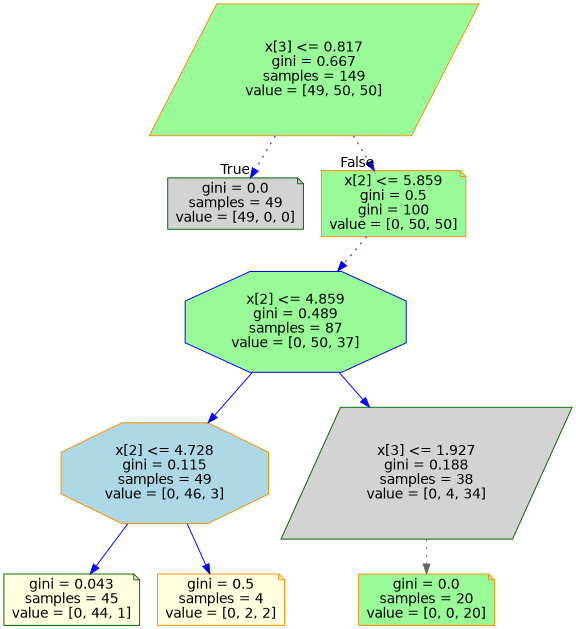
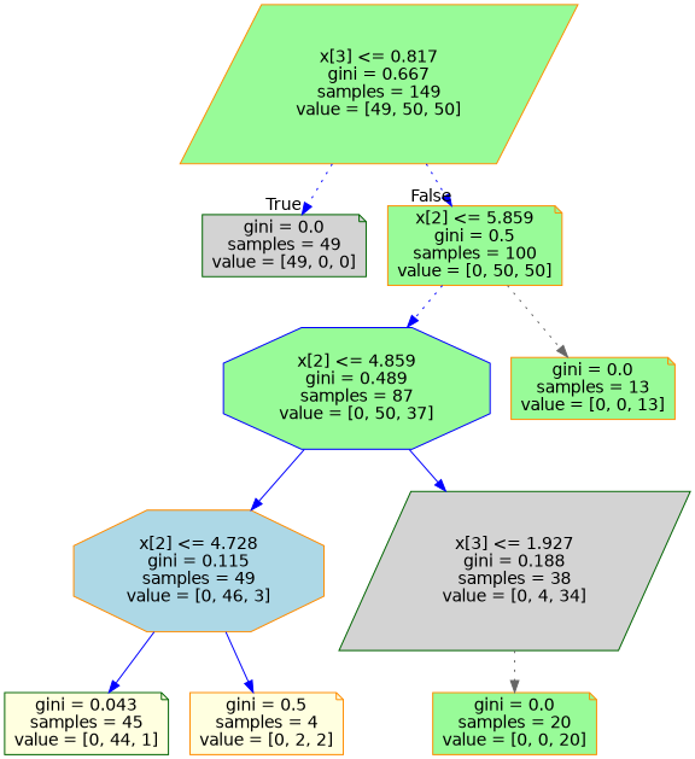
  digraph {
    node [color=darkorange fillcolor=palegreen fontname=helvetica shape=note style=filled]
    edge [color=blue fontname=helvetica style=dotted]
    n1 [label="x[3] <= 0.817\ngini = 0.667\nsamples = 149\nvalue = [49, 50, 50]" shape=parallelogram]
    n2 [color=darkgreen fillcolor=lightgrey label="gini = 0.0\nsamples = 49\nvalue = [49, 0, 0]"]
-   n3 [label="x[2] <= 5.859\ngini = 0.5\ngini = 100\nvalue = [0, 50, 50]"]
+   n3 [label="x[2] <= 5.859\ngini = 0.5\nsamples = 100\nvalue = [0, 50, 50]"]
    n4 [color=blue label="x[2] <= 4.859\ngini = 0.489\nsamples = 87\nvalue = [0, 50, 37]" shape=octagon]
+   n5 [label="gini = 0.0\nsamples = 13\nvalue = [0, 0, 13]"]
    n6 [fillcolor=lightblue label="x[2] <= 4.728\ngini = 0.115\nsamples = 49\nvalue = [0, 46, 3]" shape=octagon]
    n7 [color=darkgreen fillcolor=lightgrey label="x[3] <= 1.927\ngini = 0.188\nsamples = 38\nvalue = [0, 4, 34]" shape=parallelogram]
    n8 [color=darkgreen fillcolor=lightyellow label="gini = 0.043\nsamples = 45\nvalue = [0, 44, 1]"]
    n9 [fillcolor=lightyellow label="gini = 0.5\nsamples = 4\nvalue = [0, 2, 2]"]
    n10 [label="gini = 0.0\nsamples = 20\nvalue = [0, 0, 20]"]
    n1 -> n2 [headlabel=True labelangle=45 labeldistance=2.5]
    n1 -> n3 [headlabel=False labelangle=-45 labeldistance=2.5]
    n3 -> n4
+   n3 -> n5 [color=gray40]
    n4 -> n6 [style=solid]
    n4 -> n7 [style=solid]
    n6 -> n8 [style=solid]
    n6 -> n9 [style=solid]
    n7 -> n10 [color=gray40]
  }
